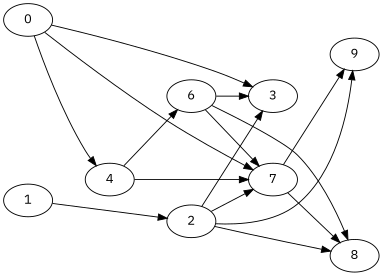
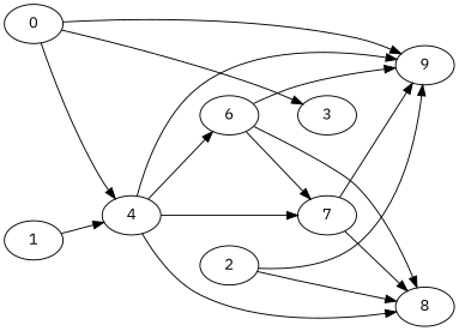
  digraph {
    CCR=10.0
    Density=1.9
    "No of edges"=19
    "No of nodes"=10
    "Node concurrency"=-1
    "Total sequential time"=63
    fontname="IBM Plex Sans"
    rankdir=LR
    node [fontname="IBM Plex Sans" weight=8]
    edge [fontname="IBM Plex Sans" weight=48]
    0 [weight=6]
    3 [weight=10]
    4 [weight=3]
    9
    6
    7 [weight=3]
    8
    1 [weight=5]
    2 [weight=5]
    0 -> 3 [weight=34]
    0 -> 4 [weight=24]
-   0 -> 7 [weight=44]
+   0 -> 9 [weight=44]
+   4 -> 9 [weight=39]
    4 -> 6 [weight=10]
    4 -> 7
-   6 -> 3 [weight=29]
+   4 -> 8
+   6 -> 9 [weight=29]
    6 -> 7 [weight=15]
    6 -> 8 [weight=39]
    7 -> 9 [weight=34]
    7 -> 8 [weight=15]
-   1 -> 2
-   2 -> 3 [weight=10]
+   1 -> 4
    2 -> 9 [weight=39]
-   2 -> 7
    2 -> 8
  }
